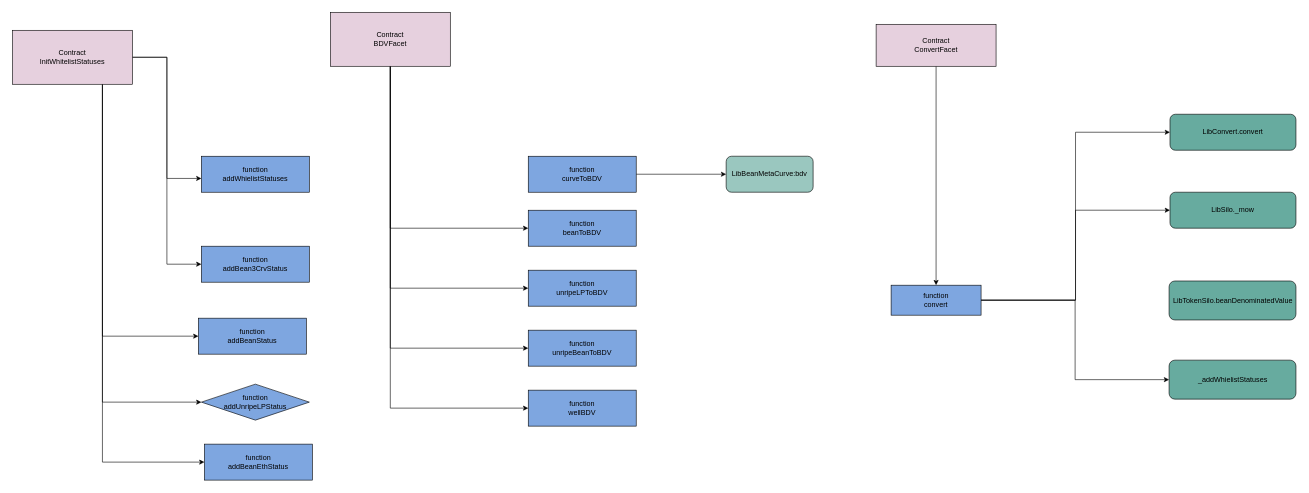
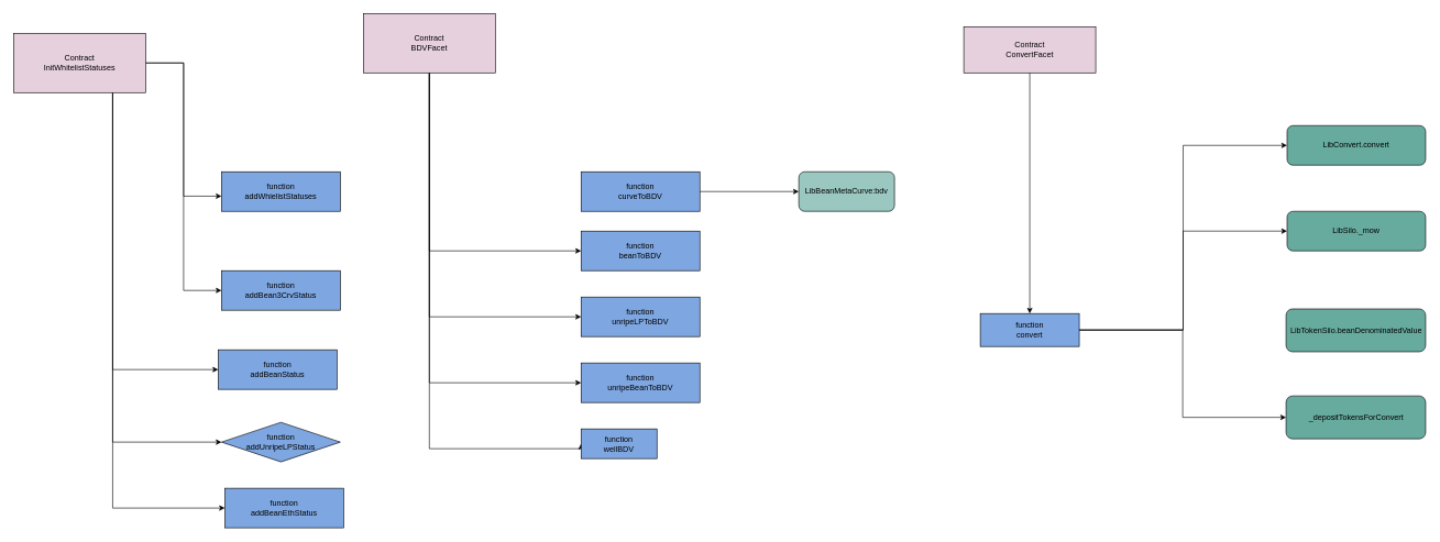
  <mxCell id="0" />
  <mxCell id="1" parent="0" />
  <mxCell id="2" value="" style="edgeStyle=orthogonalEdgeStyle;rounded=0;orthogonalLoop=1;jettySize=auto;html=1;entryX=0;entryY=0.617;entryDx=0;entryDy=0;entryPerimeter=0;" parent="1" source="7" target="8" edge="1"><mxGeometry relative="1" as="geometry" /></mxCell>
  <mxCell id="3" style="edgeStyle=orthogonalEdgeStyle;rounded=0;orthogonalLoop=1;jettySize=auto;html=1;entryX=0;entryY=0.5;entryDx=0;entryDy=0;" parent="1" source="7" target="9" edge="1"><mxGeometry relative="1" as="geometry" /></mxCell>
  <mxCell id="4" style="edgeStyle=orthogonalEdgeStyle;rounded=0;orthogonalLoop=1;jettySize=auto;html=1;entryX=0;entryY=0.5;entryDx=0;entryDy=0;" parent="1" source="7" target="10" edge="1"><mxGeometry relative="1" as="geometry"><Array as="points"><mxPoint x="170" y="560" /></Array></mxGeometry></mxCell>
  <mxCell id="5" style="edgeStyle=orthogonalEdgeStyle;rounded=0;orthogonalLoop=1;jettySize=auto;html=1;entryX=0;entryY=0.5;entryDx=0;entryDy=0;" parent="1" source="7" target="11" edge="1"><mxGeometry relative="1" as="geometry"><Array as="points"><mxPoint x="170" y="670" /></Array></mxGeometry></mxCell>
  <mxCell id="6" style="edgeStyle=orthogonalEdgeStyle;rounded=0;orthogonalLoop=1;jettySize=auto;html=1;entryX=0;entryY=0.5;entryDx=0;entryDy=0;" parent="1" source="7" target="12" edge="1"><mxGeometry relative="1" as="geometry"><Array as="points"><mxPoint x="170" y="770" /></Array></mxGeometry></mxCell>
  <mxCell id="7" value="Contract&lt;br&gt;InitWhitelistStatuses" style="rounded=0;whiteSpace=wrap;html=1;fillColor=#E6D0DE;" parent="1" vertex="1"><mxGeometry x="20" y="50" width="200" height="90" as="geometry" /></mxCell>
  <mxCell id="8" value="function&lt;br&gt;addWhielistStatuses" style="whiteSpace=wrap;html=1;rounded=0;fillColor=#7EA6E0;" parent="1" vertex="1"><mxGeometry x="335" y="260" width="180" height="60" as="geometry" /></mxCell>
  <mxCell id="9" value="function&lt;br&gt;addBean3CrvStatus" style="whiteSpace=wrap;html=1;rounded=0;fillColor=#7EA6E0;" parent="1" vertex="1"><mxGeometry x="335" y="410" width="180" height="60" as="geometry" /></mxCell>
  <mxCell id="10" value="function&lt;br&gt;addBeanStatus" style="whiteSpace=wrap;html=1;rounded=0;fillColor=#7EA6E0;" parent="1" vertex="1"><mxGeometry x="330" y="530" width="180" height="60" as="geometry" /></mxCell>
  <mxCell id="11" value="function&lt;br&gt;addUnripeLPStatus" style="rhombus;whiteSpace=wrap;html=1;fillColor=#7EA6E0;" parent="1" vertex="1"><mxGeometry x="335" y="640" width="180" height="60" as="geometry" /></mxCell>
  <mxCell id="12" value="function&lt;br&gt;addBeanEthStatus" style="whiteSpace=wrap;html=1;rounded=0;fillColor=#7EA6E0;" parent="1" vertex="1"><mxGeometry x="340" y="740" width="180" height="60" as="geometry" /></mxCell>
  <mxCell id="13" style="edgeStyle=orthogonalEdgeStyle;rounded=0;orthogonalLoop=1;jettySize=auto;html=1;entryX=0;entryY=0.5;entryDx=0;entryDy=0;" parent="1" target="20" edge="1"><mxGeometry relative="1" as="geometry"><mxPoint x="650" y="40" as="sourcePoint" /><Array as="points"><mxPoint x="650" y="380" /></Array></mxGeometry></mxCell>
  <mxCell id="14" style="edgeStyle=orthogonalEdgeStyle;rounded=0;orthogonalLoop=1;jettySize=auto;html=1;entryX=0;entryY=0.5;entryDx=0;entryDy=0;" parent="1" target="21" edge="1"><mxGeometry relative="1" as="geometry"><mxPoint x="650" y="40" as="sourcePoint" /><Array as="points"><mxPoint x="650" y="480" /></Array></mxGeometry></mxCell>
  <mxCell id="15" style="edgeStyle=orthogonalEdgeStyle;rounded=0;orthogonalLoop=1;jettySize=auto;html=1;entryX=0;entryY=0.5;entryDx=0;entryDy=0;" parent="1" source="17" target="23" edge="1"><mxGeometry relative="1" as="geometry"><Array as="points"><mxPoint x="650" y="680" /></Array></mxGeometry></mxCell>
  <mxCell id="16" style="edgeStyle=orthogonalEdgeStyle;rounded=0;orthogonalLoop=1;jettySize=auto;html=1;entryX=0;entryY=0.5;entryDx=0;entryDy=0;" parent="1" source="17" target="22" edge="1"><mxGeometry relative="1" as="geometry"><Array as="points"><mxPoint x="650" y="580" /></Array></mxGeometry></mxCell>
  <mxCell id="17" value="Contract&lt;br&gt;BDVFacet" style="rounded=0;whiteSpace=wrap;html=1;fillColor=#E6D0DE;" parent="1" vertex="1"><mxGeometry x="550" y="20" width="200" height="90" as="geometry" /></mxCell>
  <mxCell id="18" style="edgeStyle=orthogonalEdgeStyle;rounded=0;orthogonalLoop=1;jettySize=auto;html=1;entryX=0;entryY=0.5;entryDx=0;entryDy=0;" parent="1" source="19" target="31" edge="1"><mxGeometry relative="1" as="geometry" /></mxCell>
  <mxCell id="19" value="function&lt;br&gt;curveToBDV" style="whiteSpace=wrap;html=1;rounded=0;fillColor=#7EA6E0;" parent="1" vertex="1"><mxGeometry x="880" y="260" width="180" height="60" as="geometry" /></mxCell>
  <mxCell id="20" value="function&lt;br&gt;beanToBDV" style="whiteSpace=wrap;html=1;rounded=0;fillColor=#7EA6E0;" parent="1" vertex="1"><mxGeometry x="880" y="350" width="180" height="60" as="geometry" /></mxCell>
  <mxCell id="21" value="function&lt;br&gt;unripeLPToBDV" style="whiteSpace=wrap;html=1;rounded=0;fillColor=#7EA6E0;" parent="1" vertex="1"><mxGeometry x="880" y="450" width="180" height="60" as="geometry" /></mxCell>
  <mxCell id="22" value="function&lt;br&gt;unripeBeanToBDV" style="whiteSpace=wrap;html=1;rounded=0;fillColor=#7EA6E0;" parent="1" vertex="1"><mxGeometry x="880" y="550" width="180" height="60" as="geometry" /></mxCell>
- <mxCell id="23" value="function&lt;br&gt;wellBDV" style="whiteSpace=wrap;html=1;rounded=0;fillColor=#7EA6E0;" parent="1" vertex="1"><mxGeometry x="880" y="650" width="180" height="60" as="geometry" /></mxCell>
+ <mxCell id="23" value="function&lt;br&gt;wellBDV" style="whiteSpace=wrap;html=1;rounded=0;fillColor=#7EA6E0;" parent="1" vertex="1"><mxGeometry x="880" y="650" width="115" height="45" as="geometry" /></mxCell>
  <mxCell id="24" style="edgeStyle=orthogonalEdgeStyle;rounded=0;orthogonalLoop=1;jettySize=auto;html=1;entryX=0.5;entryY=0;entryDx=0;entryDy=0;" edge="1" parent="1" source="25" target="29"><mxGeometry relative="1" as="geometry" /></mxCell>
  <mxCell id="25" value="Contract&lt;br&gt;ConvertFacet" style="rounded=0;whiteSpace=wrap;html=1;fillColor=#E6D0DE;" vertex="1" parent="1"><mxGeometry x="1460" y="40" width="200" height="70" as="geometry" /></mxCell>
  <mxCell id="26" style="edgeStyle=orthogonalEdgeStyle;rounded=0;orthogonalLoop=1;jettySize=auto;html=1;entryX=0;entryY=0.5;entryDx=0;entryDy=0;" edge="1" parent="1" source="29" target="30"><mxGeometry relative="1" as="geometry" /></mxCell>
  <mxCell id="27" style="edgeStyle=orthogonalEdgeStyle;rounded=0;orthogonalLoop=1;jettySize=auto;html=1;entryX=0;entryY=0.5;entryDx=0;entryDy=0;" edge="1" parent="1" source="29" target="32"><mxGeometry relative="1" as="geometry" /></mxCell>
  <mxCell id="28" style="edgeStyle=orthogonalEdgeStyle;rounded=0;orthogonalLoop=1;jettySize=auto;html=1;entryX=0;entryY=0.5;entryDx=0;entryDy=0;" edge="1" parent="1" source="29" target="34"><mxGeometry relative="1" as="geometry" /></mxCell>
  <mxCell id="29" value="function&lt;br&gt;convert" style="whiteSpace=wrap;html=1;rounded=0;fillColor=#7EA6E0;" vertex="1" parent="1"><mxGeometry x="1485" y="475" width="150" height="50" as="geometry" /></mxCell>
  <mxCell id="30" value="LibConvert.convert" style="rounded=1;whiteSpace=wrap;html=1;fillColor=#67AB9F;" vertex="1" parent="1"><mxGeometry x="1950" y="190" width="210" height="60" as="geometry" /></mxCell>
  <mxCell id="31" value="LibBeanMetaCurve:bdv" style="rounded=1;whiteSpace=wrap;html=1;fillColor=#9AC7BF;" parent="1" vertex="1"><mxGeometry x="1210" y="260" width="145" height="60" as="geometry" /></mxCell>
  <mxCell id="32" value="LibSilo._mow" style="rounded=1;whiteSpace=wrap;html=1;fillColor=#67AB9F;" vertex="1" parent="1"><mxGeometry x="1950" y="320" width="210" height="60" as="geometry" /></mxCell>
  <mxCell id="33" value="LibTokenSilo.beanDenominatedValue" style="rounded=1;whiteSpace=wrap;html=1;fillColor=#67AB9F;" vertex="1" parent="1"><mxGeometry x="1948.5" y="468" width="211.5" height="65" as="geometry" /></mxCell>
- <mxCell id="34" value="_addWhielistStatuses" style="rounded=1;whiteSpace=wrap;html=1;fillColor=#67AB9F;" vertex="1" parent="1"><mxGeometry x="1948.5" y="600" width="211.5" height="65" as="geometry" /></mxCell>
+ <mxCell id="34" value="_depositTokensForConvert" style="rounded=1;whiteSpace=wrap;html=1;fillColor=#67AB9F;" vertex="1" parent="1"><mxGeometry x="1948.5" y="600" width="211.5" height="65" as="geometry" /></mxCell>
